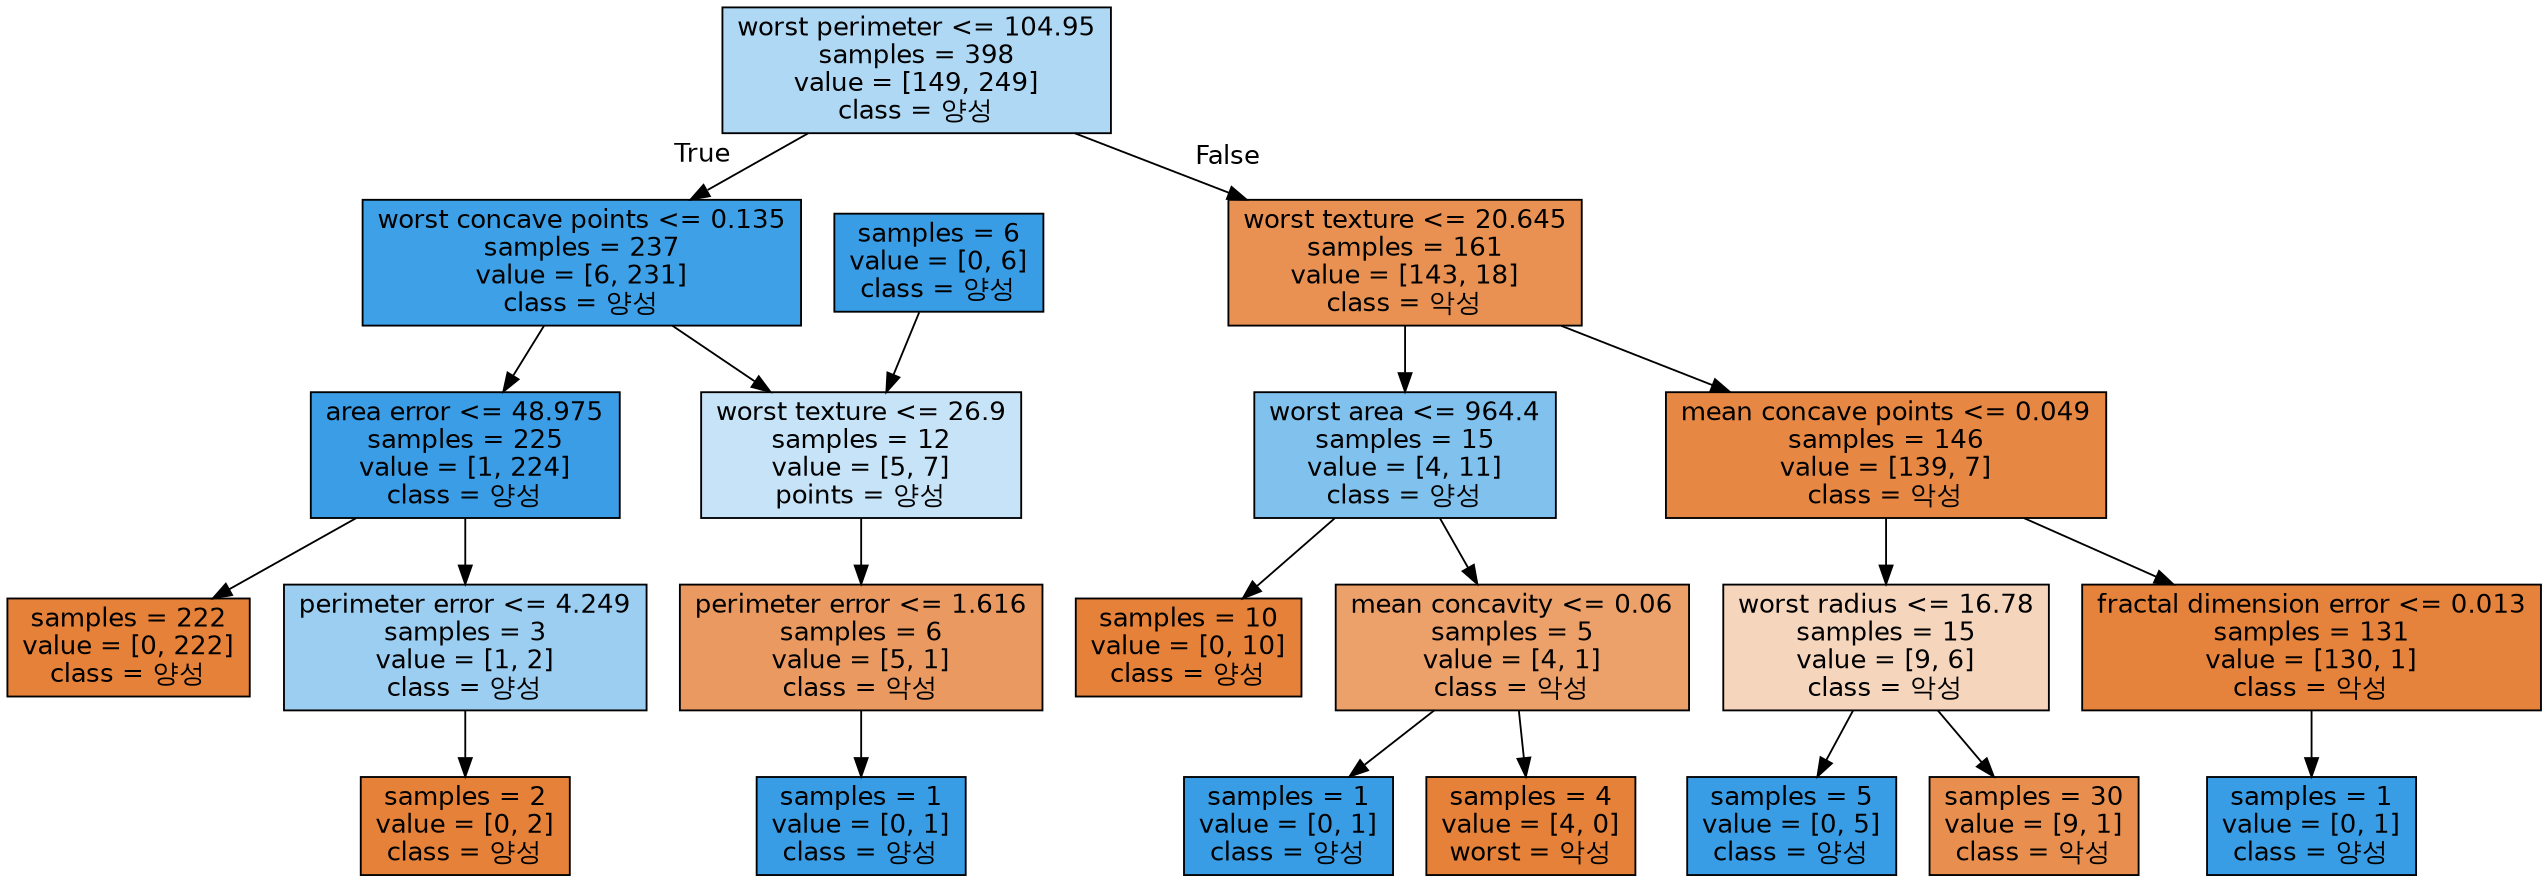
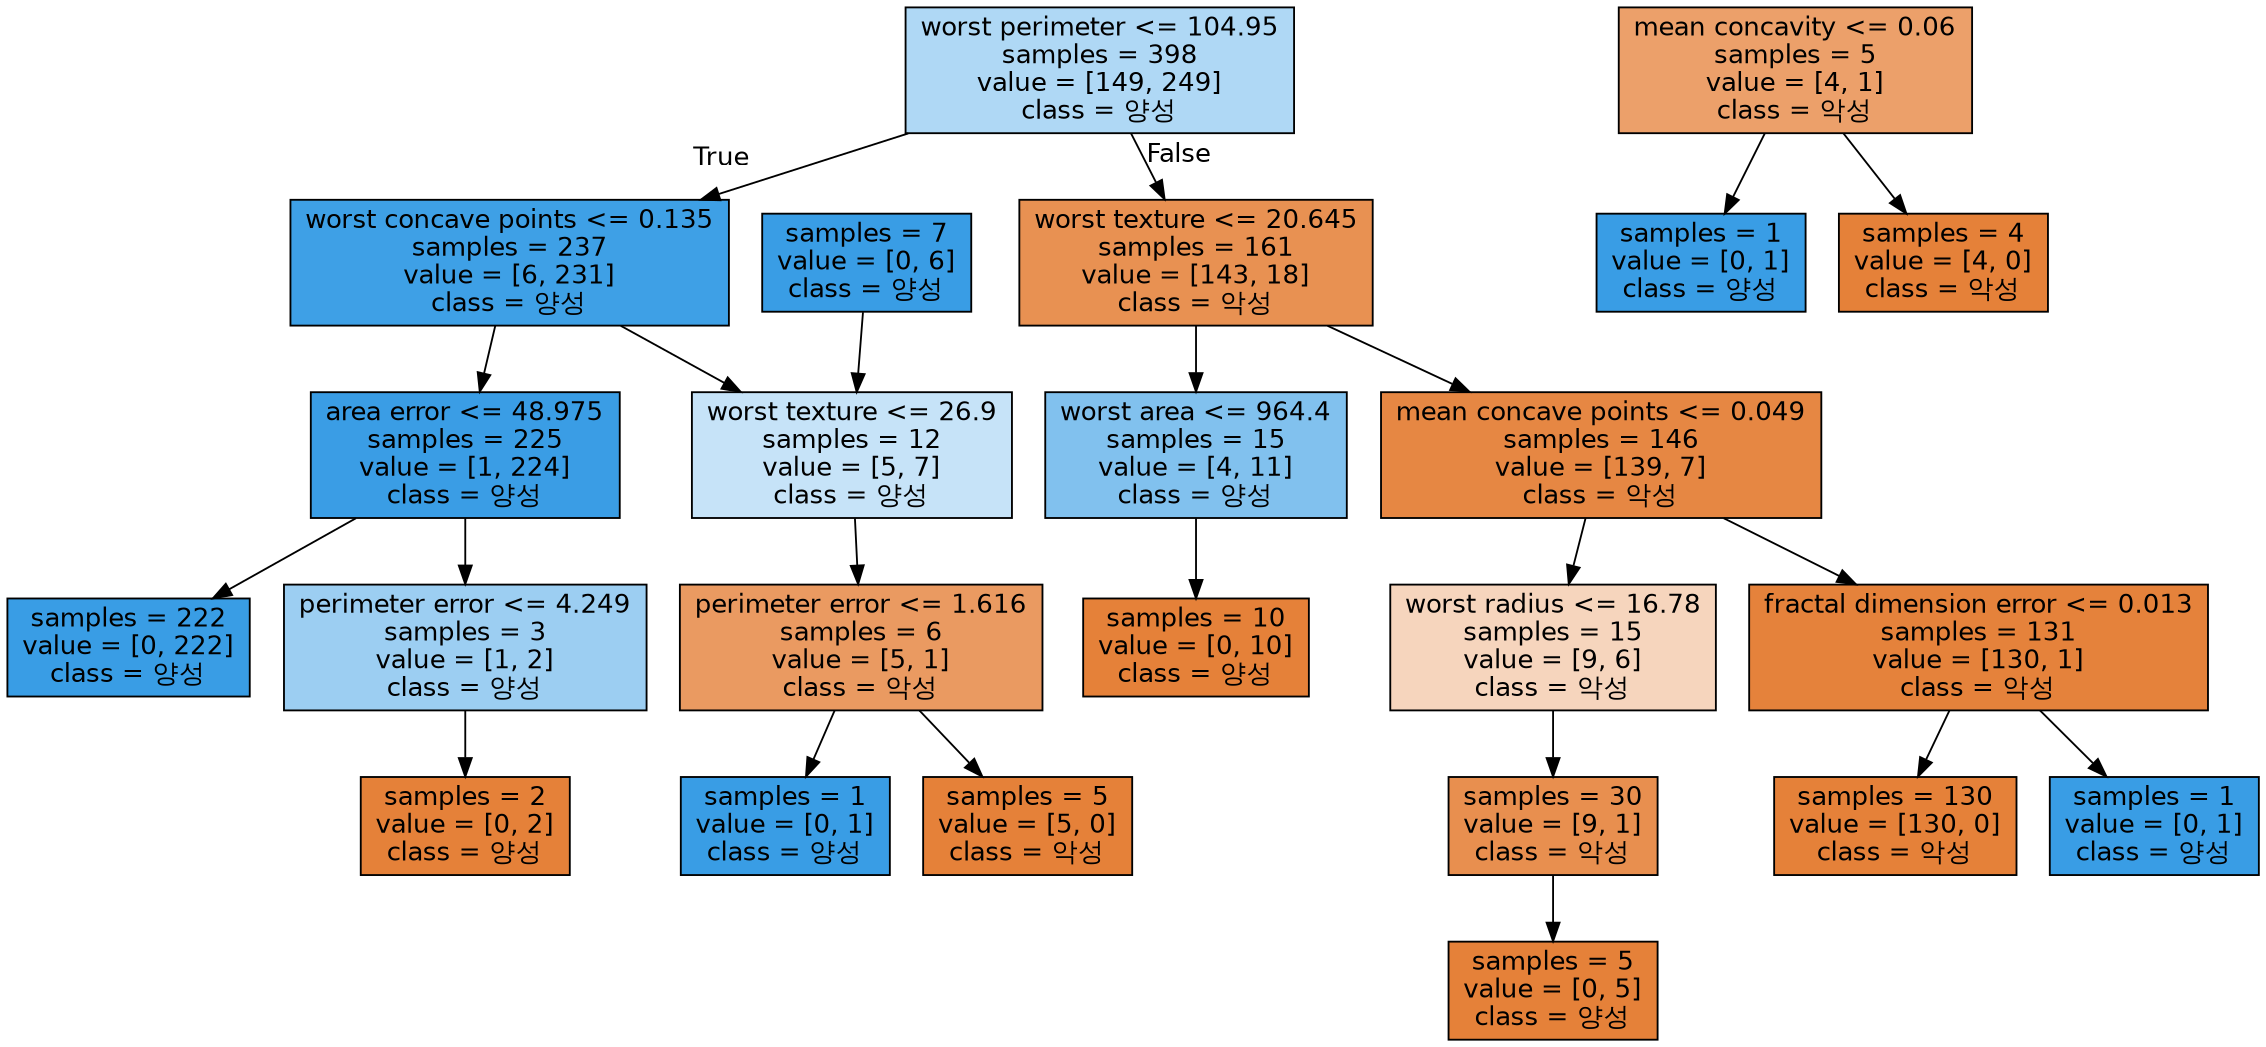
  digraph {
    node [color=black fillcolor="#399de5" fontname=helvetica shape=box style=filled]
    edge [fontname=helvetica]
    n1 [fillcolor="#afd8f5" label="worst perimeter <= 104.95\nsamples = 398\nvalue = [149, 249]\nclass = 양성"]
    n2 [fillcolor="#3ea0e6" label="worst concave points <= 0.135\nsamples = 237\nvalue = [6, 231]\nclass = 양성"]
    n3 [fillcolor="#e89152" label="worst texture <= 20.645\nsamples = 161\nvalue = [143, 18]\nclass = 악성"]
    n4 [fillcolor="#3a9de5" label="area error <= 48.975\nsamples = 225\nvalue = [1, 224]\nclass = 양성"]
-   n5 [fillcolor="#c6e3f8" label="worst texture <= 26.9\nsamples = 12\nvalue = [5, 7]\npoints = 양성"]
+   n5 [fillcolor="#c6e3f8" label="worst texture <= 26.9\nsamples = 12\nvalue = [5, 7]\nclass = 양성"]
    n6 [fillcolor="#81c1ee" label="worst area <= 964.4\nsamples = 15\nvalue = [4, 11]\nclass = 양성"]
    n7 [fillcolor="#e68743" label="mean concave points <= 0.049\nsamples = 146\nvalue = [139, 7]\nclass = 악성"]
-   n8 [fillcolor="#e58139" label="samples = 222\nvalue = [0, 222]\nclass = 양성"]
+   n8 [label="samples = 222\nvalue = [0, 222]\nclass = 양성"]
    n9 [fillcolor="#9ccef2" label="perimeter error <= 4.249\nsamples = 3\nvalue = [1, 2]\nclass = 양성"]
    n10 [fillcolor="#ea9a61" label="perimeter error <= 1.616\nsamples = 6\nvalue = [5, 1]\nclass = 악성"]
    n11 [fillcolor="#e58139" label="samples = 2\nvalue = [0, 2]\nclass = 양성"]
-   n12 [label="samples = 6\nvalue = [0, 6]\nclass = 양성"]
+   n12 [label="samples = 7\nvalue = [0, 6]\nclass = 양성"]
    n13 [label="samples = 1\nvalue = [0, 1]\nclass = 양성"]
+   n14 [fillcolor="#e58139" label="samples = 5\nvalue = [5, 0]\nclass = 악성"]
    n15 [fillcolor="#e58139" label="samples = 10\nvalue = [0, 10]\nclass = 양성"]
    n16 [fillcolor="#eca06a" label="mean concavity <= 0.06\nsamples = 5\nvalue = [4, 1]\nclass = 악성"]
    n17 [fillcolor="#f6d5bd" label="worst radius <= 16.78\nsamples = 15\nvalue = [9, 6]\nclass = 악성"]
    n18 [fillcolor="#e5823b" label="fractal dimension error <= 0.013\nsamples = 131\nvalue = [130, 1]\nclass = 악성"]
    n19 [label="samples = 1\nvalue = [0, 1]\nclass = 양성"]
-   n20 [fillcolor="#e58139" label="samples = 4\nvalue = [4, 0]\nworst = 악성"]
-   n21 [label="samples = 5\nvalue = [0, 5]\nclass = 양성"]
+   n20 [fillcolor="#e58139" label="samples = 4\nvalue = [4, 0]\nclass = 악성"]
+   n21 [fillcolor="#e58139" label="samples = 5\nvalue = [0, 5]\nclass = 양성"]
    n22 [fillcolor="#e88f4f" label="samples = 30\nvalue = [9, 1]\nclass = 악성"]
+   n23 [fillcolor="#e58139" label="samples = 130\nvalue = [130, 0]\nclass = 악성"]
    n24 [label="samples = 1\nvalue = [0, 1]\nclass = 양성"]
    n1 -> n2 [headlabel=True labelangle=45 labeldistance=2.5]
    n1 -> n3 [headlabel=False labelangle=-45 labeldistance=2.5]
    n2 -> n4
    n2 -> n5
    n3 -> n6
    n3 -> n7
    n4 -> n8
    n4 -> n9
    n5 -> n10
    n6 -> n15
-   n6 -> n16
    n7 -> n17
    n7 -> n18
    n9 -> n11
    n10 -> n13
+   n10 -> n14
    n12 -> n5
    n16 -> n19
    n16 -> n20
-   n17 -> n21
+   n22 -> n21
    n17 -> n22
+   n18 -> n23
    n18 -> n24
  }
